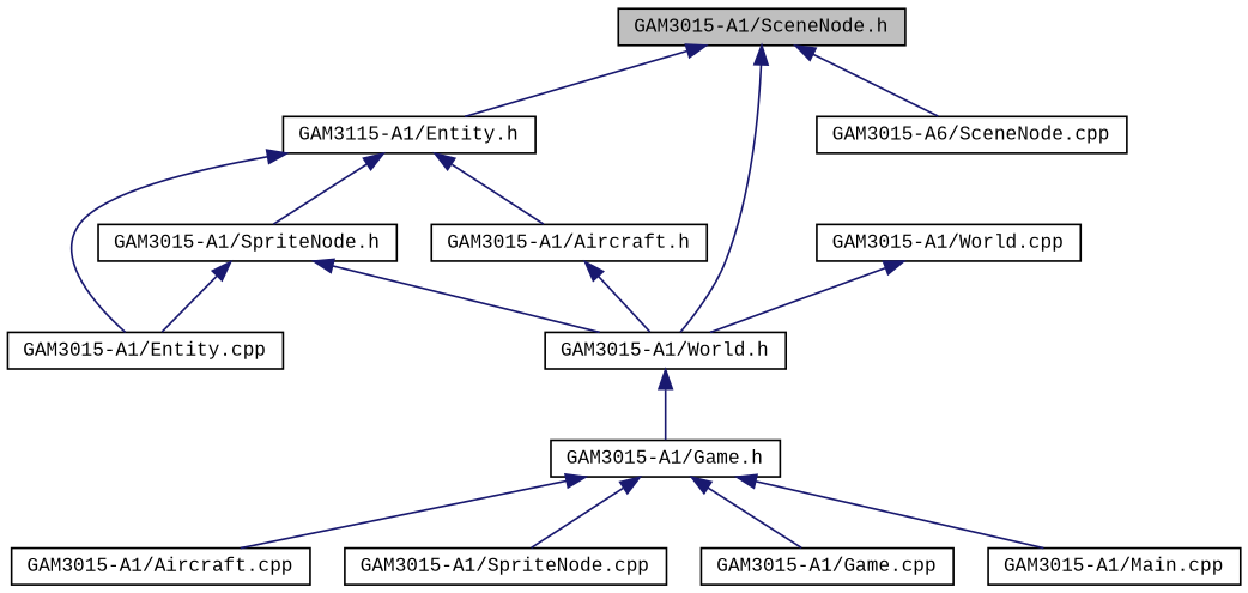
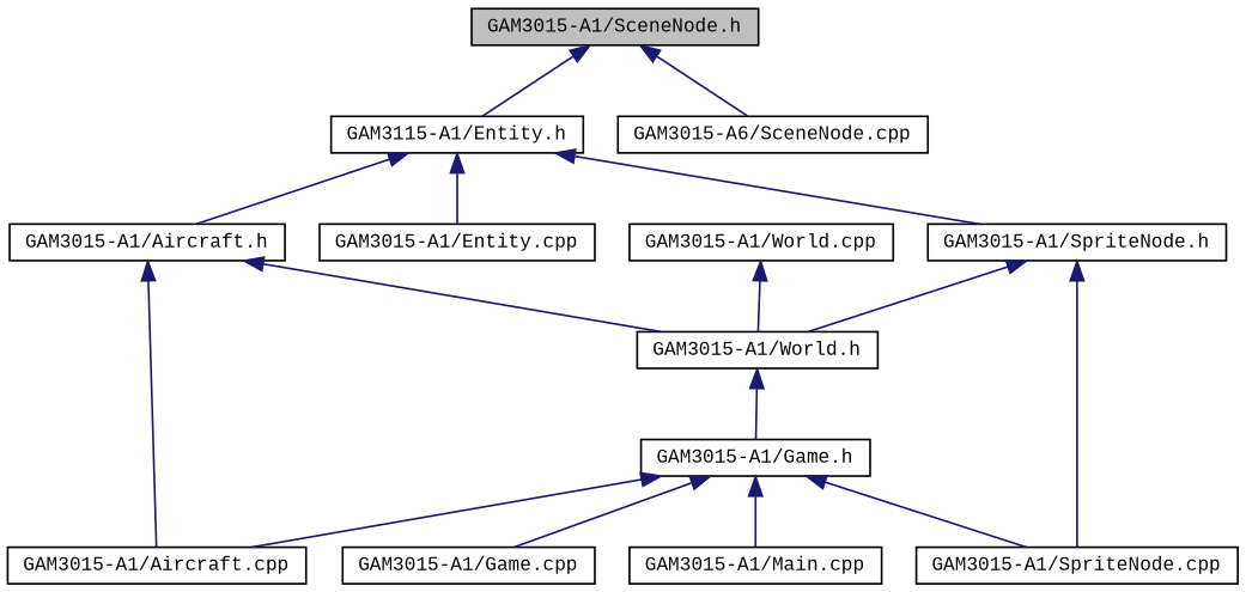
  digraph {
    fontname="Liberation Mono"
    node [color=black fillcolor=white fontname="Liberation Mono" fontsize=10 shape=record style=filled]
    edge [color=midnightblue dir=back fontname="Liberation Mono" fontsize=10 labelfontname=Helvetica labelfontsize=10 style=solid]
    n1 [fillcolor=grey75 fontcolor=black height=0.2 label="GAM3015-A1/SceneNode.h" width=0.4]
    n2 [height=0.2 label="GAM3115-A1/Entity.h" width=0.4]
    n3 [height=0.2 label="GAM3015-A1/World.h" width=0.4]
    n4 [height=0.2 label="GAM3015-A6/SceneNode.cpp" width=0.4]
    n5 [height=0.2 label="GAM3015-A1/Aircraft.h" width=0.4]
    n6 [height=0.2 label="GAM3015-A1/Entity.cpp" width=0.4]
    n7 [height=0.2 label="GAM3015-A1/SpriteNode.h" width=0.4]
    n8 [height=0.2 label="GAM3015-A1/Game.h" width=0.4]
    n9 [height=0.2 label="GAM3015-A1/Aircraft.cpp" width=0.4]
    n10 [height=0.2 label="GAM3015-A1/SpriteNode.cpp" width=0.4]
    n11 [height=0.2 label="GAM3015-A1/Game.cpp" width=0.4]
    n12 [height=0.2 label="GAM3015-A1/Main.cpp" width=0.4]
    n13 [height=0.2 label="GAM3015-A1/World.cpp" width=0.4]
    n1 -> n2
-   n1 -> n3
    n1 -> n4
    n2 -> n5
    n2 -> n6
    n2 -> n7
    n3 -> n8
    n5 -> n3
+   n5 -> n9
    n7 -> n3
-   n7 -> n6
+   n7 -> n10
    n8 -> n9
    n8 -> n10
    n8 -> n11
    n8 -> n12
    n13 -> n3
  }
